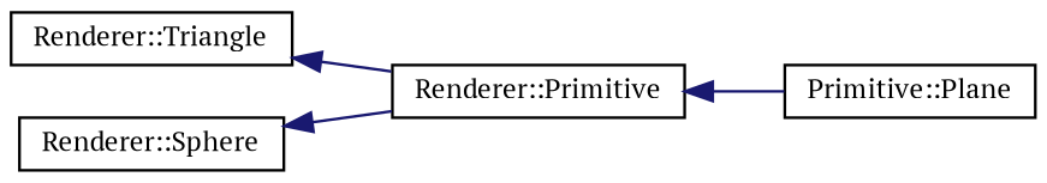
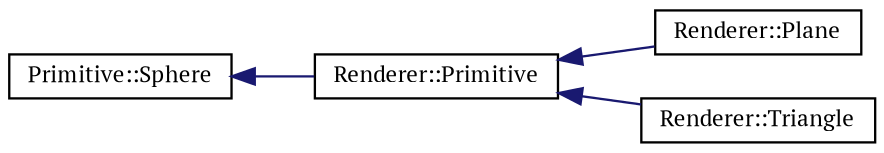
  digraph {
    fontname="PT Serif"
    rankdir=LR
    node [color=black fillcolor=white fontname="PT Serif" fontsize=10 shape=record style=filled]
    edge [color=midnightblue dir=back fontname="PT Serif" fontsize=10 labelfontname=FreeSans labelfontsize=10 style=solid]
    n1 [height=0.2 label="Renderer::Primitive" width=0.4]
-   n2 [height=0.2 label="Primitive::Plane" width=0.4]
+   n2 [height=0.2 label="Renderer::Plane" width=0.4]
    n3 [height=0.2 label="Renderer::Triangle" width=0.4]
-   n4 [height=0.2 label="Renderer::Sphere" width=0.4]
+   n4 [height=0.2 label="Primitive::Sphere" width=0.4]
    n1 -> n2
-   n3 -> n1
+   n1 -> n3
    n4 -> n1
  }
